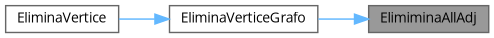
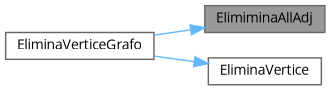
  digraph {
    fontname="Open Sans"
    rankdir=RL
    node [color=grey40 fillcolor=white fontname="Open Sans" fontsize=10 shape=box style=filled]
    edge [color=steelblue1 dir=back fontname="Open Sans" fontsize=10 labelfontname=Helvetica labelfontsize=10 style=solid]
    n1 [color=gray40 fillcolor=grey60 fontcolor=black height=0.2 label=ElimiminaAllAdj width=0.4]
    n2 [height=0.2 label=EliminaVerticeGrafo width=0.4]
    n3 [height=0.2 label=EliminaVertice width=0.4]
    n1 -> n2
-   n2 -> n3
+   n3 -> n2
  }
